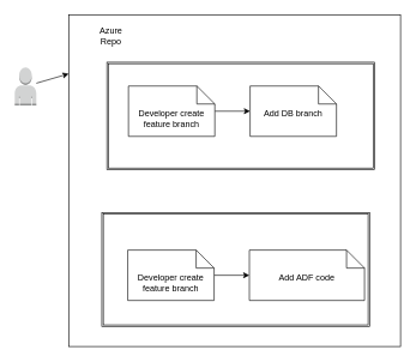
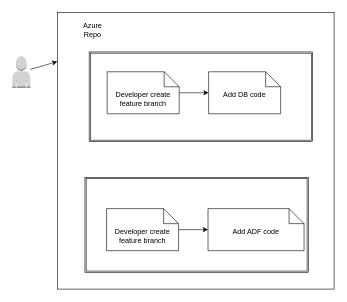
  <mxCell id="0" />
  <mxCell id="1" parent="0" />
  <mxCell id="2" style="edgeStyle=none;html=1;entryX=0;entryY=0.178;entryDx=0;entryDy=0;entryPerimeter=0;" edge="1" parent="1" source="3" target="4"><mxGeometry relative="1" as="geometry" /></mxCell>
  <mxCell id="3" value="" style="outlineConnect=0;dashed=0;verticalLabelPosition=bottom;verticalAlign=top;align=center;html=1;shape=mxgraph.aws3.user;fillColor=#D2D3D3;gradientColor=none;" vertex="1" parent="1"><mxGeometry x="20" y="93" width="30" height="53" as="geometry" /></mxCell>
  <mxCell id="4" value="" style="whiteSpace=wrap;html=1;aspect=fixed;" vertex="1" parent="1"><mxGeometry x="95" y="20" width="461" height="461" as="geometry" /></mxCell>
  <mxCell id="5" value="" style="shape=ext;double=1;rounded=0;whiteSpace=wrap;html=1;" vertex="1" parent="1"><mxGeometry x="148" y="86" width="372" height="149" as="geometry" /></mxCell>
  <mxCell id="6" style="edgeStyle=none;html=1;entryX=0;entryY=0.5;entryDx=0;entryDy=0;entryPerimeter=0;" edge="1" parent="1" source="7" target="8"><mxGeometry relative="1" as="geometry" /></mxCell>
  <mxCell id="7" value="Developer create feature branch" style="shape=note2;boundedLbl=1;whiteSpace=wrap;html=1;size=25;verticalAlign=top;align=center;" vertex="1" parent="1"><mxGeometry x="178" y="119" width="120" height="70" as="geometry" /></mxCell>
- <mxCell id="8" value="Add DB branch" style="shape=note2;boundedLbl=1;whiteSpace=wrap;html=1;size=25;verticalAlign=top;align=center;" vertex="1" parent="1"><mxGeometry x="347" y="119" width="120" height="70" as="geometry" /></mxCell>
+ <mxCell id="8" value="Add DB code" style="shape=note2;boundedLbl=1;whiteSpace=wrap;html=1;size=25;verticalAlign=top;align=center;" vertex="1" parent="1"><mxGeometry x="347" y="119" width="120" height="70" as="geometry" /></mxCell>
  <mxCell id="9" value="" style="shape=ext;double=1;rounded=0;whiteSpace=wrap;html=1;" vertex="1" parent="1"><mxGeometry x="141" y="295" width="372" height="158" as="geometry" /></mxCell>
  <mxCell id="10" style="edgeStyle=none;html=1;entryX=0;entryY=0.5;entryDx=0;entryDy=0;entryPerimeter=0;" edge="1" parent="1" source="11" target="12"><mxGeometry relative="1" as="geometry" /></mxCell>
  <mxCell id="11" value="Developer create feature branch" style="shape=note2;boundedLbl=1;whiteSpace=wrap;html=1;size=25;verticalAlign=top;align=center;" vertex="1" parent="1"><mxGeometry x="177" y="347" width="120" height="70" as="geometry" /></mxCell>
  <mxCell id="12" value="Add ADF code" style="shape=note2;boundedLbl=1;whiteSpace=wrap;html=1;size=25;verticalAlign=top;align=center;" vertex="1" parent="1"><mxGeometry x="346" y="347" width="160" height="70" as="geometry" /></mxCell>
  <mxCell id="13" value="Azure Repo" style="text;html=1;strokeColor=none;fillColor=none;align=center;verticalAlign=middle;whiteSpace=wrap;rounded=0;" vertex="1" parent="1"><mxGeometry x="124" y="35" width="60" height="30" as="geometry" /></mxCell>
